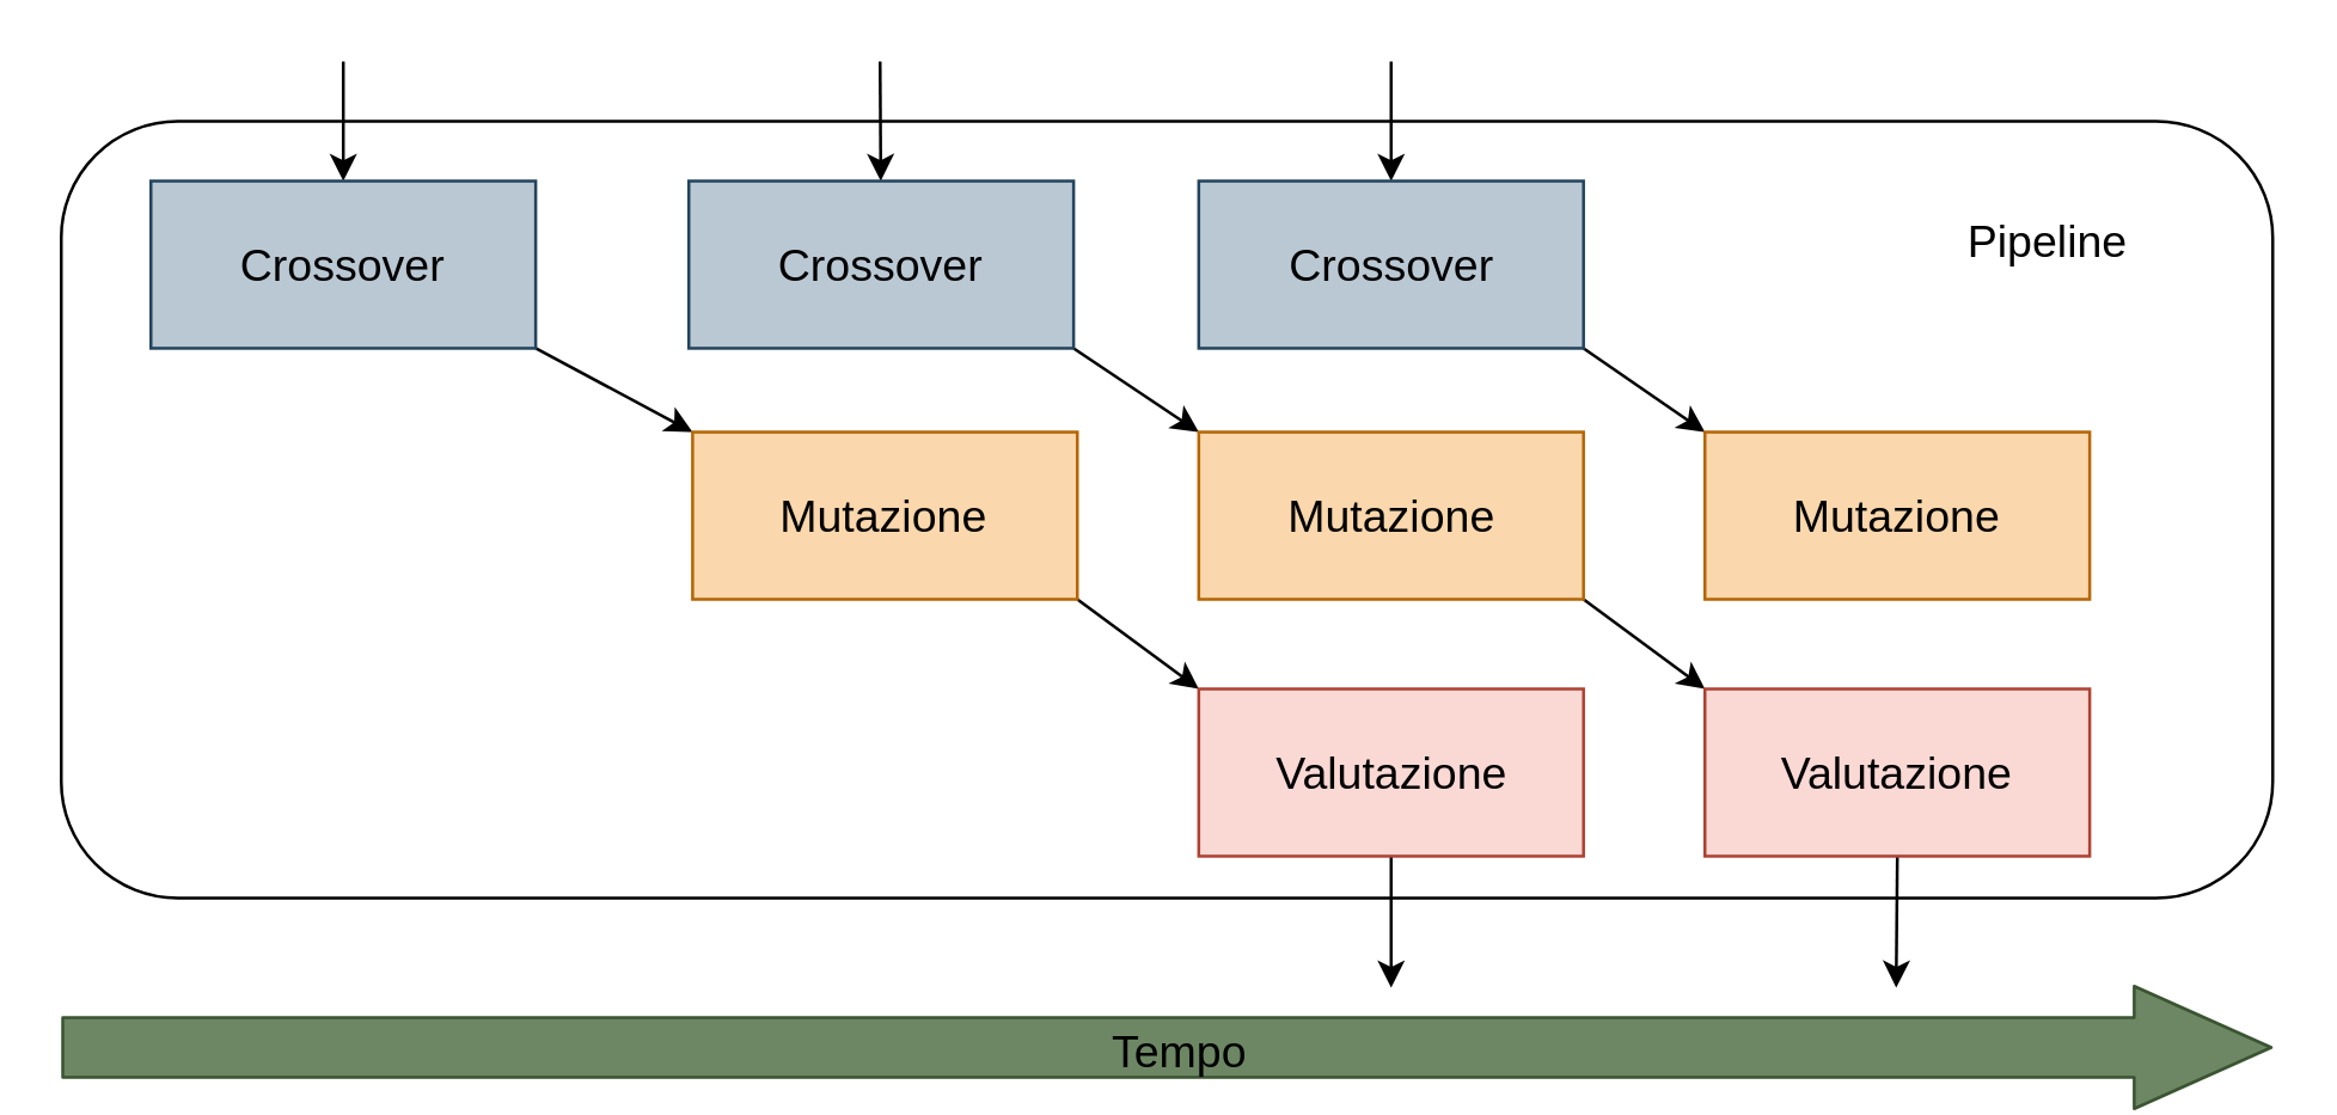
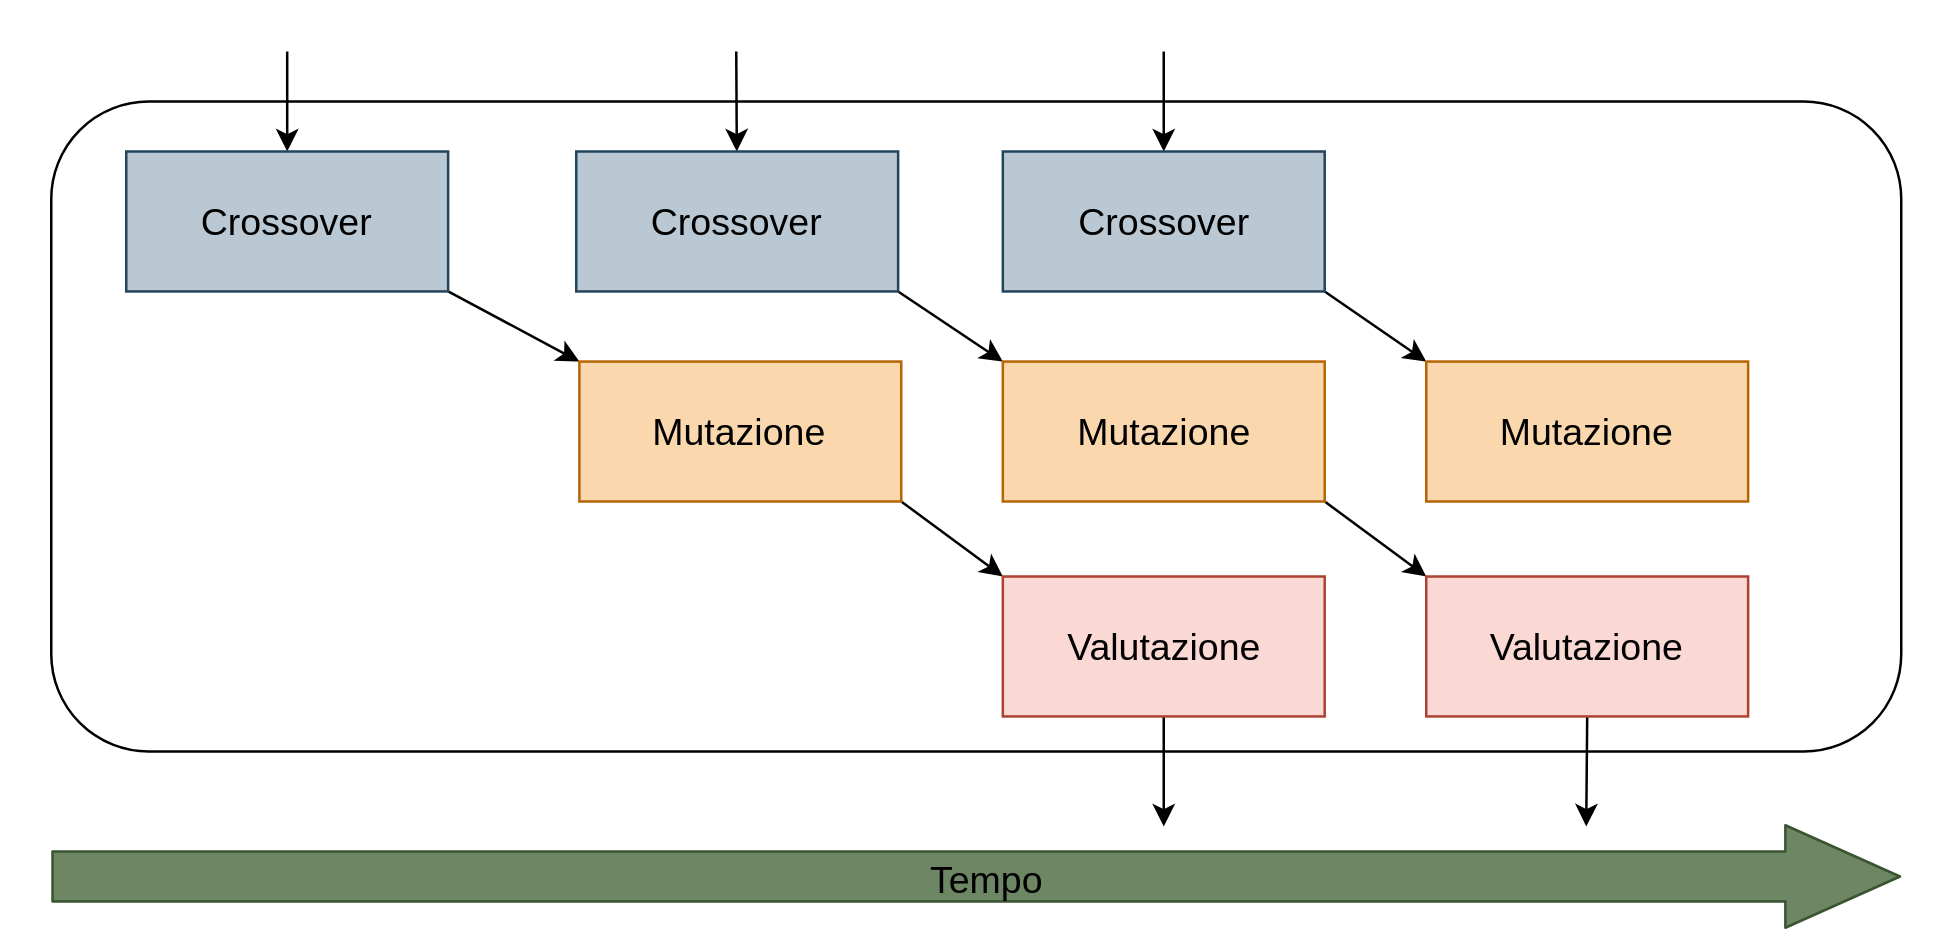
  <mxCell id="0" />
  <mxCell id="1" parent="0" />
  <mxCell id="2" value="" style="rounded=1;whiteSpace=wrap;html=1;fontSize=15;container=0;labelPosition=center;verticalLabelPosition=middle;align=center;verticalAlign=middle;" vertex="1" parent="1"><mxGeometry x="20" y="40" width="740" height="260" as="geometry" /></mxCell>
  <mxCell id="3" style="html=1;entryX=0;entryY=0;entryDx=0;entryDy=0;fontSize=15;exitX=1;exitY=1;exitDx=0;exitDy=0;" edge="1" parent="1" source="19" target="5"><mxGeometry relative="1" as="geometry"><mxPoint x="180" y="105.82" as="sourcePoint" /></mxGeometry></mxCell>
  <mxCell id="4" style="html=1;entryX=0;entryY=0;entryDx=0;entryDy=0;fontSize=15;exitX=1;exitY=1;exitDx=0;exitDy=0;" edge="1" parent="1" source="5" target="7"><mxGeometry relative="1" as="geometry" /></mxCell>
  <mxCell id="5" value="Mutazione" style="rounded=0;whiteSpace=wrap;html=1;fontSize=15;container=0;fillColor=#fad7ac;strokeColor=#b46504;" vertex="1" parent="1"><mxGeometry x="231.25" y="144.02" width="128.75" height="55.98" as="geometry" /></mxCell>
  <mxCell id="6" style="edgeStyle=none;html=1;labelBackgroundColor=none;fontSize=15;startArrow=none;startFill=0;endArrow=classic;endFill=1;" edge="1" parent="1" source="7"><mxGeometry relative="1" as="geometry"><mxPoint x="465.005" y="330" as="targetPoint" /></mxGeometry></mxCell>
  <mxCell id="7" value="Valutazione" style="rounded=0;whiteSpace=wrap;html=1;fontSize=15;container=0;fillColor=#fad9d5;strokeColor=#ae4132;" vertex="1" parent="1"><mxGeometry x="400.63" y="230" width="128.75" height="55.98" as="geometry" /></mxCell>
- <mxCell id="8" value="Pipeline" style="text;html=1;strokeColor=none;fillColor=none;align=center;verticalAlign=middle;whiteSpace=wrap;rounded=0;fontSize=15;" vertex="1" parent="1"><mxGeometry x="650" y="70" width="70" height="20" as="geometry" /></mxCell>
  <mxCell id="9" style="html=1;entryX=0;entryY=0;entryDx=0;entryDy=0;fontSize=15;exitX=1;exitY=1;exitDx=0;exitDy=0;" edge="1" parent="1" source="11" target="22"><mxGeometry relative="1" as="geometry"><mxPoint x="402.5" y="144.02" as="targetPoint" /></mxGeometry></mxCell>
  <mxCell id="10" style="edgeStyle=none;html=1;fontSize=15;startArrow=classic;startFill=1;endArrow=none;endFill=0;" edge="1" parent="1" source="11"><mxGeometry relative="1" as="geometry"><mxPoint x="294" y="20" as="targetPoint" /></mxGeometry></mxCell>
  <mxCell id="11" value="Crossover" style="rounded=0;whiteSpace=wrap;html=1;fontSize=15;container=0;fillColor=#bac8d3;strokeColor=#23445d;" vertex="1" parent="1"><mxGeometry x="230" y="60" width="128.75" height="55.98" as="geometry" /></mxCell>
  <mxCell id="12" style="html=1;entryX=0;entryY=0;entryDx=0;entryDy=0;fontSize=15;exitX=1;exitY=1;exitDx=0;exitDy=0;" edge="1" parent="1" target="23" source="22"><mxGeometry relative="1" as="geometry"><mxPoint x="527.5" y="195.99" as="sourcePoint" /><mxPoint x="600" y="240" as="targetPoint" /></mxGeometry></mxCell>
  <mxCell id="13" style="edgeStyle=none;html=1;fontSize=15;exitX=0.5;exitY=1;exitDx=0;exitDy=0;" edge="1" parent="1" source="23"><mxGeometry relative="1" as="geometry"><mxPoint x="634" y="330" as="targetPoint" /><mxPoint x="634.26" y="300" as="sourcePoint" /></mxGeometry></mxCell>
  <mxCell id="14" value="" style="shape=flexArrow;endArrow=classic;html=1;fontSize=15;width=20;endSize=14.952;fillColor=#6d8764;strokeColor=#3A5431;" edge="1" parent="1"><mxGeometry width="50" height="50" relative="1" as="geometry"><mxPoint x="20" y="350" as="sourcePoint" /><mxPoint x="760" y="350" as="targetPoint" /></mxGeometry></mxCell>
  <mxCell id="15" value="Tempo" style="edgeLabel;html=1;align=center;verticalAlign=middle;resizable=0;points=[];fontSize=15;labelBorderColor=none;labelBackgroundColor=none;" vertex="1" connectable="0" parent="14"><mxGeometry x="0.077" y="-3" relative="1" as="geometry"><mxPoint x="-24" y="-3" as="offset" /></mxGeometry></mxCell>
  <mxCell id="16" style="html=1;entryX=0;entryY=0;entryDx=0;entryDy=0;fontSize=15;exitX=1;exitY=1;exitDx=0;exitDy=0;" edge="1" parent="1" source="20" target="21"><mxGeometry relative="1" as="geometry"><mxPoint x="525" y="105.82" as="sourcePoint" /><mxPoint x="602.5" y="144.02" as="targetPoint" /></mxGeometry></mxCell>
  <mxCell id="17" style="edgeStyle=none;html=1;fontSize=15;startArrow=classic;startFill=1;endArrow=none;endFill=0;" edge="1" parent="1"><mxGeometry relative="1" as="geometry"><mxPoint x="465" y="20" as="targetPoint" /><mxPoint x="465" y="60" as="sourcePoint" /></mxGeometry></mxCell>
  <mxCell id="18" style="edgeStyle=none;html=1;labelBackgroundColor=none;fontSize=15;startArrow=classic;startFill=1;endArrow=none;endFill=0;" edge="1" parent="1" source="19"><mxGeometry relative="1" as="geometry"><mxPoint x="114.375" y="20" as="targetPoint" /></mxGeometry></mxCell>
  <mxCell id="19" value="Crossover" style="rounded=0;whiteSpace=wrap;html=1;fontSize=15;container=0;fillColor=#bac8d3;strokeColor=#23445d;" vertex="1" parent="1"><mxGeometry x="50" y="60" width="128.75" height="55.98" as="geometry" /></mxCell>
  <mxCell id="20" value="Crossover" style="rounded=0;whiteSpace=wrap;html=1;fontSize=15;container=0;fillColor=#bac8d3;strokeColor=#23445d;" vertex="1" parent="1"><mxGeometry x="400.63" y="60" width="128.75" height="55.98" as="geometry" /></mxCell>
  <mxCell id="21" value="Mutazione" style="rounded=0;whiteSpace=wrap;html=1;fontSize=15;container=0;fillColor=#fad7ac;strokeColor=#b46504;" vertex="1" parent="1"><mxGeometry x="570" y="144.02" width="128.75" height="55.98" as="geometry" /></mxCell>
  <mxCell id="22" value="Mutazione" style="rounded=0;whiteSpace=wrap;html=1;fontSize=15;container=0;fillColor=#fad7ac;strokeColor=#b46504;" vertex="1" parent="1"><mxGeometry x="400.63" y="144.02" width="128.75" height="55.98" as="geometry" /></mxCell>
  <mxCell id="23" value="Valutazione" style="rounded=0;whiteSpace=wrap;html=1;fontSize=15;container=0;fillColor=#fad9d5;strokeColor=#ae4132;" vertex="1" parent="1"><mxGeometry x="570" y="230" width="128.75" height="55.98" as="geometry" /></mxCell>
